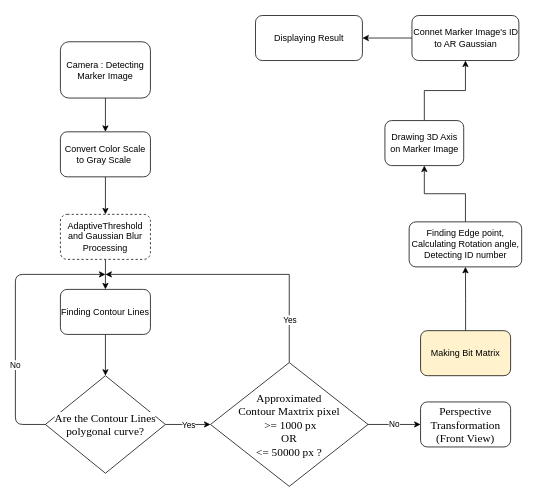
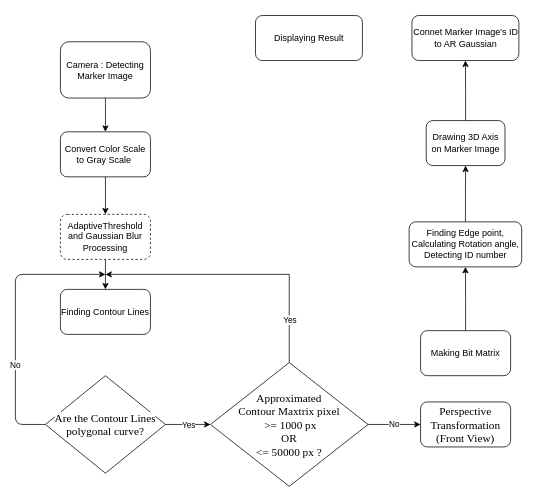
  <mxCell id="0" />
  <mxCell id="1" parent="0" />
  <mxCell id="2" value="" style="edgeStyle=orthogonalEdgeStyle;rounded=0;orthogonalLoop=1;jettySize=auto;html=1;" edge="1" parent="1" source="3" target="5"><mxGeometry relative="1" as="geometry" /></mxCell>
  <mxCell id="3" value="Camera : Detecting Marker Image" style="rounded=1;whiteSpace=wrap;html=1;" vertex="1" parent="1"><mxGeometry x="80" y="55" width="120" height="75" as="geometry" /></mxCell>
  <mxCell id="4" value="" style="edgeStyle=orthogonalEdgeStyle;rounded=0;orthogonalLoop=1;jettySize=auto;html=1;" edge="1" parent="1" source="5" target="7"><mxGeometry relative="1" as="geometry" /></mxCell>
  <mxCell id="5" value="Convert Color Scale to Gray Scale&amp;nbsp;" style="rounded=1;whiteSpace=wrap;html=1;" vertex="1" parent="1"><mxGeometry x="80" y="175" width="120" height="60" as="geometry" /></mxCell>
  <mxCell id="6" value="" style="edgeStyle=orthogonalEdgeStyle;rounded=0;orthogonalLoop=1;jettySize=auto;html=1;" edge="1" parent="1" source="7" target="9"><mxGeometry relative="1" as="geometry" /></mxCell>
  <mxCell id="7" value="AdaptiveThreshold and Gaussian Blur Processing" style="rounded=1;whiteSpace=wrap;html=1;dashed=1;" vertex="1" parent="1"><mxGeometry x="80" y="285" width="120" height="60" as="geometry" /></mxCell>
- <mxCell id="8" value="" style="edgeStyle=orthogonalEdgeStyle;rounded=0;orthogonalLoop=1;jettySize=auto;html=1;" edge="1" parent="1" source="9" target="11"><mxGeometry relative="1" as="geometry" /></mxCell>
  <mxCell id="9" value="Finding Contour Lines" style="rounded=1;whiteSpace=wrap;html=1;" vertex="1" parent="1"><mxGeometry x="80" y="385" width="120" height="60" as="geometry" /></mxCell>
  <mxCell id="10" value="" style="edgeStyle=orthogonalEdgeStyle;rounded=0;orthogonalLoop=1;jettySize=auto;html=1;" edge="1" parent="1" source="11" target="15"><mxGeometry relative="1" as="geometry" /></mxCell>
  <mxCell id="11" value="&lt;span style=&quot;font-family: &amp;#34;ubuntu condensed&amp;#34; , &amp;#34;noto sans korean&amp;#34; ; font-size: 15px ; background-color: rgb(255 , 255 , 255)&quot;&gt;Are the Contour Lines polygonal curve?&lt;/span&gt;" style="rhombus;whiteSpace=wrap;html=1;" vertex="1" parent="1"><mxGeometry x="60" y="500" width="160" height="130" as="geometry" /></mxCell>
  <mxCell id="12" value="" style="edgeStyle=orthogonalEdgeStyle;rounded=0;orthogonalLoop=1;jettySize=auto;html=1;exitX=0.5;exitY=0;exitDx=0;exitDy=0;" edge="1" parent="1" source="15"><mxGeometry relative="1" as="geometry"><mxPoint x="140" y="365" as="targetPoint" /><Array as="points"><mxPoint x="385" y="365" /></Array></mxGeometry></mxCell>
  <mxCell id="13" value="Yes" style="edgeLabel;html=1;align=center;verticalAlign=middle;resizable=0;points=[];" vertex="1" connectable="0" parent="12"><mxGeometry x="-0.519" y="1" relative="1" as="geometry"><mxPoint x="1" y="29.56" as="offset" /></mxGeometry></mxCell>
  <mxCell id="14" value="No" style="edgeStyle=orthogonalEdgeStyle;rounded=0;orthogonalLoop=1;jettySize=auto;html=1;entryX=0;entryY=0.5;entryDx=0;entryDy=0;" edge="1" parent="1" source="15" target="19"><mxGeometry relative="1" as="geometry"><mxPoint x="540" y="565" as="targetPoint" /></mxGeometry></mxCell>
  <mxCell id="15" value="&lt;font face=&quot;ubuntu condensed, noto sans korean&quot;&gt;&lt;span style=&quot;font-size: 15px ; background-color: rgb(255 , 255 , 255)&quot;&gt;Approximated&lt;br&gt;Contour Maxtrix pixel&lt;br&gt;&amp;nbsp;&amp;gt;= 1000 px &lt;br&gt;OR &lt;br&gt;&amp;lt;= 50000 px ?&lt;/span&gt;&lt;/font&gt;" style="rhombus;whiteSpace=wrap;html=1;" vertex="1" parent="1"><mxGeometry x="280" y="482.5" width="210" height="165" as="geometry" /></mxCell>
  <mxCell id="16" value="" style="endArrow=classic;html=1;exitX=0;exitY=0.5;exitDx=0;exitDy=0;" edge="1" parent="1" source="11"><mxGeometry width="50" height="50" relative="1" as="geometry"><mxPoint x="100" y="465" as="sourcePoint" /><mxPoint x="140" y="365" as="targetPoint" /><Array as="points"><mxPoint x="20" y="565" /><mxPoint x="20" y="365" /></Array></mxGeometry></mxCell>
  <mxCell id="17" value="Yes" style="edgeLabel;html=1;align=center;verticalAlign=middle;resizable=0;points=[];" vertex="1" connectable="0" parent="16"><mxGeometry x="-0.352" y="-3" relative="1" as="geometry"><mxPoint x="227" y="77.14" as="offset" /></mxGeometry></mxCell>
  <mxCell id="18" value="No" style="edgeLabel;html=1;align=center;verticalAlign=middle;resizable=0;points=[];" vertex="1" connectable="0" parent="16"><mxGeometry x="-0.336" y="1" relative="1" as="geometry"><mxPoint as="offset" /></mxGeometry></mxCell>
  <mxCell id="19" value="&lt;span style=&quot;font-family: &amp;#34;ubuntu condensed&amp;#34; , &amp;#34;noto sans korean&amp;#34; ; font-size: 15px ; background-color: rgb(255 , 255 , 255)&quot;&gt;Perspective Transformation&lt;br&gt;(Front View)&lt;br&gt;&lt;/span&gt;" style="rounded=1;whiteSpace=wrap;html=1;" vertex="1" parent="1"><mxGeometry x="560" y="535" width="120" height="60" as="geometry" /></mxCell>
  <mxCell id="20" value="" style="edgeStyle=orthogonalEdgeStyle;rounded=0;orthogonalLoop=1;jettySize=auto;html=1;" edge="1" parent="1" source="21" target="23"><mxGeometry relative="1" as="geometry" /></mxCell>
- <mxCell id="21" value="Making Bit Matrix" style="rounded=1;whiteSpace=wrap;html=1;fillColor=#fff2cc;" vertex="1" parent="1"><mxGeometry x="560" y="440" width="120" height="60" as="geometry" /></mxCell>
+ <mxCell id="21" value="Making Bit Matrix" style="rounded=1;whiteSpace=wrap;html=1;" vertex="1" parent="1"><mxGeometry x="560" y="440" width="120" height="60" as="geometry" /></mxCell>
  <mxCell id="22" value="" style="edgeStyle=orthogonalEdgeStyle;rounded=0;orthogonalLoop=1;jettySize=auto;html=1;" edge="1" parent="1" source="23" target="25"><mxGeometry relative="1" as="geometry" /></mxCell>
  <mxCell id="23" value="Finding Edge point, &lt;br&gt;Calculating Rotation angle,&lt;br&gt;Detecting ID number" style="rounded=1;whiteSpace=wrap;html=1;" vertex="1" parent="1"><mxGeometry x="544.75" y="295" width="150" height="60" as="geometry" /></mxCell>
  <mxCell id="24" value="" style="edgeStyle=orthogonalEdgeStyle;rounded=0;orthogonalLoop=1;jettySize=auto;html=1;" edge="1" parent="1" source="25" target="27"><mxGeometry relative="1" as="geometry" /></mxCell>
- <mxCell id="25" value="Drawing 3D Axis on Marker Image" style="rounded=1;whiteSpace=wrap;html=1;" vertex="1" parent="1"><mxGeometry x="512.5" y="160" width="105" height="60" as="geometry" /></mxCell>
- <mxCell id="26" value="" style="edgeStyle=orthogonalEdgeStyle;rounded=0;orthogonalLoop=1;jettySize=auto;html=1;" edge="1" parent="1" source="27" target="28"><mxGeometry relative="1" as="geometry" /></mxCell>
+ <mxCell id="25" value="Drawing 3D Axis on Marker Image" style="rounded=1;whiteSpace=wrap;html=1;" vertex="1" parent="1"><mxGeometry x="567.5" y="160" width="105" height="60" as="geometry" /></mxCell>
  <mxCell id="27" value="Connet Marker Image's ID to AR Gaussian" style="rounded=1;whiteSpace=wrap;html=1;" vertex="1" parent="1"><mxGeometry x="548.5" y="20" width="142.5" height="60" as="geometry" /></mxCell>
  <mxCell id="28" value="Displaying Result" style="rounded=1;whiteSpace=wrap;html=1;" vertex="1" parent="1"><mxGeometry x="340" y="20" width="142.5" height="60" as="geometry" /></mxCell>
